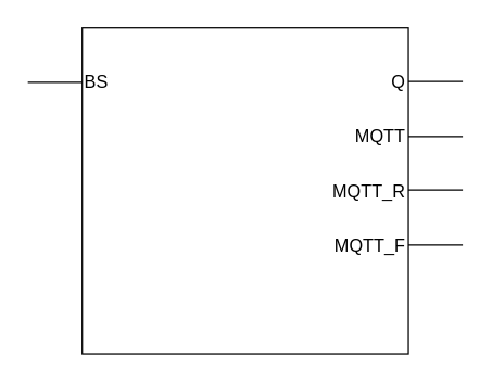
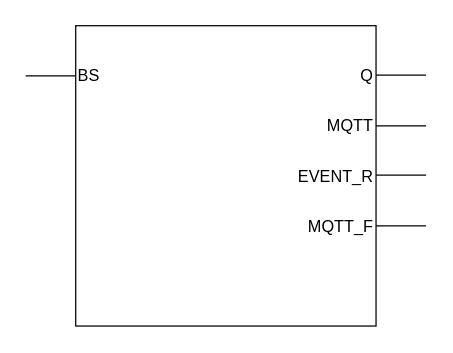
  <mxCell id="0" />
  <mxCell id="1" parent="0" />
  <mxCell id="2" value="" style="whiteSpace=wrap;html=1;aspect=fixed;" parent="1" vertex="1"><mxGeometry x="60" y="20" width="240" height="240" as="geometry" /></mxCell>
  <mxCell id="3" value="" style="endArrow=none;html=1;fontSize=13;" parent="1" edge="1"><mxGeometry width="50" height="50" relative="1" as="geometry"><mxPoint x="20" y="60" as="sourcePoint" /><mxPoint x="60" y="60" as="targetPoint" /><Array as="points"><mxPoint x="20" y="60" /></Array></mxGeometry></mxCell>
  <mxCell id="4" value="BS" style="text;html=1;strokeColor=none;fillColor=none;align=left;verticalAlign=middle;whiteSpace=wrap;rounded=0;fontSize=13;" parent="1" vertex="1"><mxGeometry x="60" y="50" width="80" height="20" as="geometry" /></mxCell>
  <mxCell id="5" value="" style="endArrow=none;html=1;fontSize=13;" parent="1" edge="1"><mxGeometry width="50" height="50" relative="1" as="geometry"><mxPoint x="300" y="59.5" as="sourcePoint" /><mxPoint x="340" y="59.5" as="targetPoint" /><Array as="points"><mxPoint x="300" y="59.5" /></Array></mxGeometry></mxCell>
  <mxCell id="6" value="" style="endArrow=none;html=1;fontSize=13;" parent="1" edge="1"><mxGeometry width="50" height="50" relative="1" as="geometry"><mxPoint x="300" y="100" as="sourcePoint" /><mxPoint x="340" y="100" as="targetPoint" /><Array as="points"><mxPoint x="300" y="100" /></Array></mxGeometry></mxCell>
  <mxCell id="7" value="" style="endArrow=none;html=1;fontSize=13;" parent="1" edge="1"><mxGeometry width="50" height="50" relative="1" as="geometry"><mxPoint x="300" y="139.5" as="sourcePoint" /><mxPoint x="340" y="139.5" as="targetPoint" /><Array as="points"><mxPoint x="300" y="139.5" /></Array></mxGeometry></mxCell>
  <mxCell id="8" value="Q" style="text;html=1;strokeColor=none;fillColor=none;align=right;verticalAlign=middle;whiteSpace=wrap;rounded=0;fontSize=13;" parent="1" vertex="1"><mxGeometry x="220" y="50" width="80" height="20" as="geometry" /></mxCell>
  <mxCell id="9" value="MQTT" style="text;html=1;strokeColor=none;fillColor=none;align=right;verticalAlign=middle;whiteSpace=wrap;rounded=0;fontSize=13;" parent="1" vertex="1"><mxGeometry x="220" y="90" width="80" height="20" as="geometry" /></mxCell>
- <mxCell id="10" value="MQTT_R" style="text;html=1;strokeColor=none;fillColor=none;align=right;verticalAlign=middle;whiteSpace=wrap;rounded=0;fontSize=13;" parent="1" vertex="1"><mxGeometry x="220" y="130" width="80" height="20" as="geometry" /></mxCell>
+ <mxCell id="10" value="EVENT_R" style="text;html=1;strokeColor=none;fillColor=none;align=right;verticalAlign=middle;whiteSpace=wrap;rounded=0;fontSize=13;" parent="1" vertex="1"><mxGeometry x="220" y="130" width="80" height="20" as="geometry" /></mxCell>
  <mxCell id="11" value="" style="endArrow=none;html=1;fontSize=13;" edge="1" parent="1"><mxGeometry width="50" height="50" relative="1" as="geometry"><mxPoint x="300" y="180" as="sourcePoint" /><mxPoint x="340" y="180" as="targetPoint" /><Array as="points"><mxPoint x="300" y="180" /></Array></mxGeometry></mxCell>
  <mxCell id="12" value="MQTT_F" style="text;html=1;strokeColor=none;fillColor=none;align=right;verticalAlign=middle;whiteSpace=wrap;rounded=0;fontSize=13;" vertex="1" parent="1"><mxGeometry x="220" y="170" width="80" height="20" as="geometry" /></mxCell>
